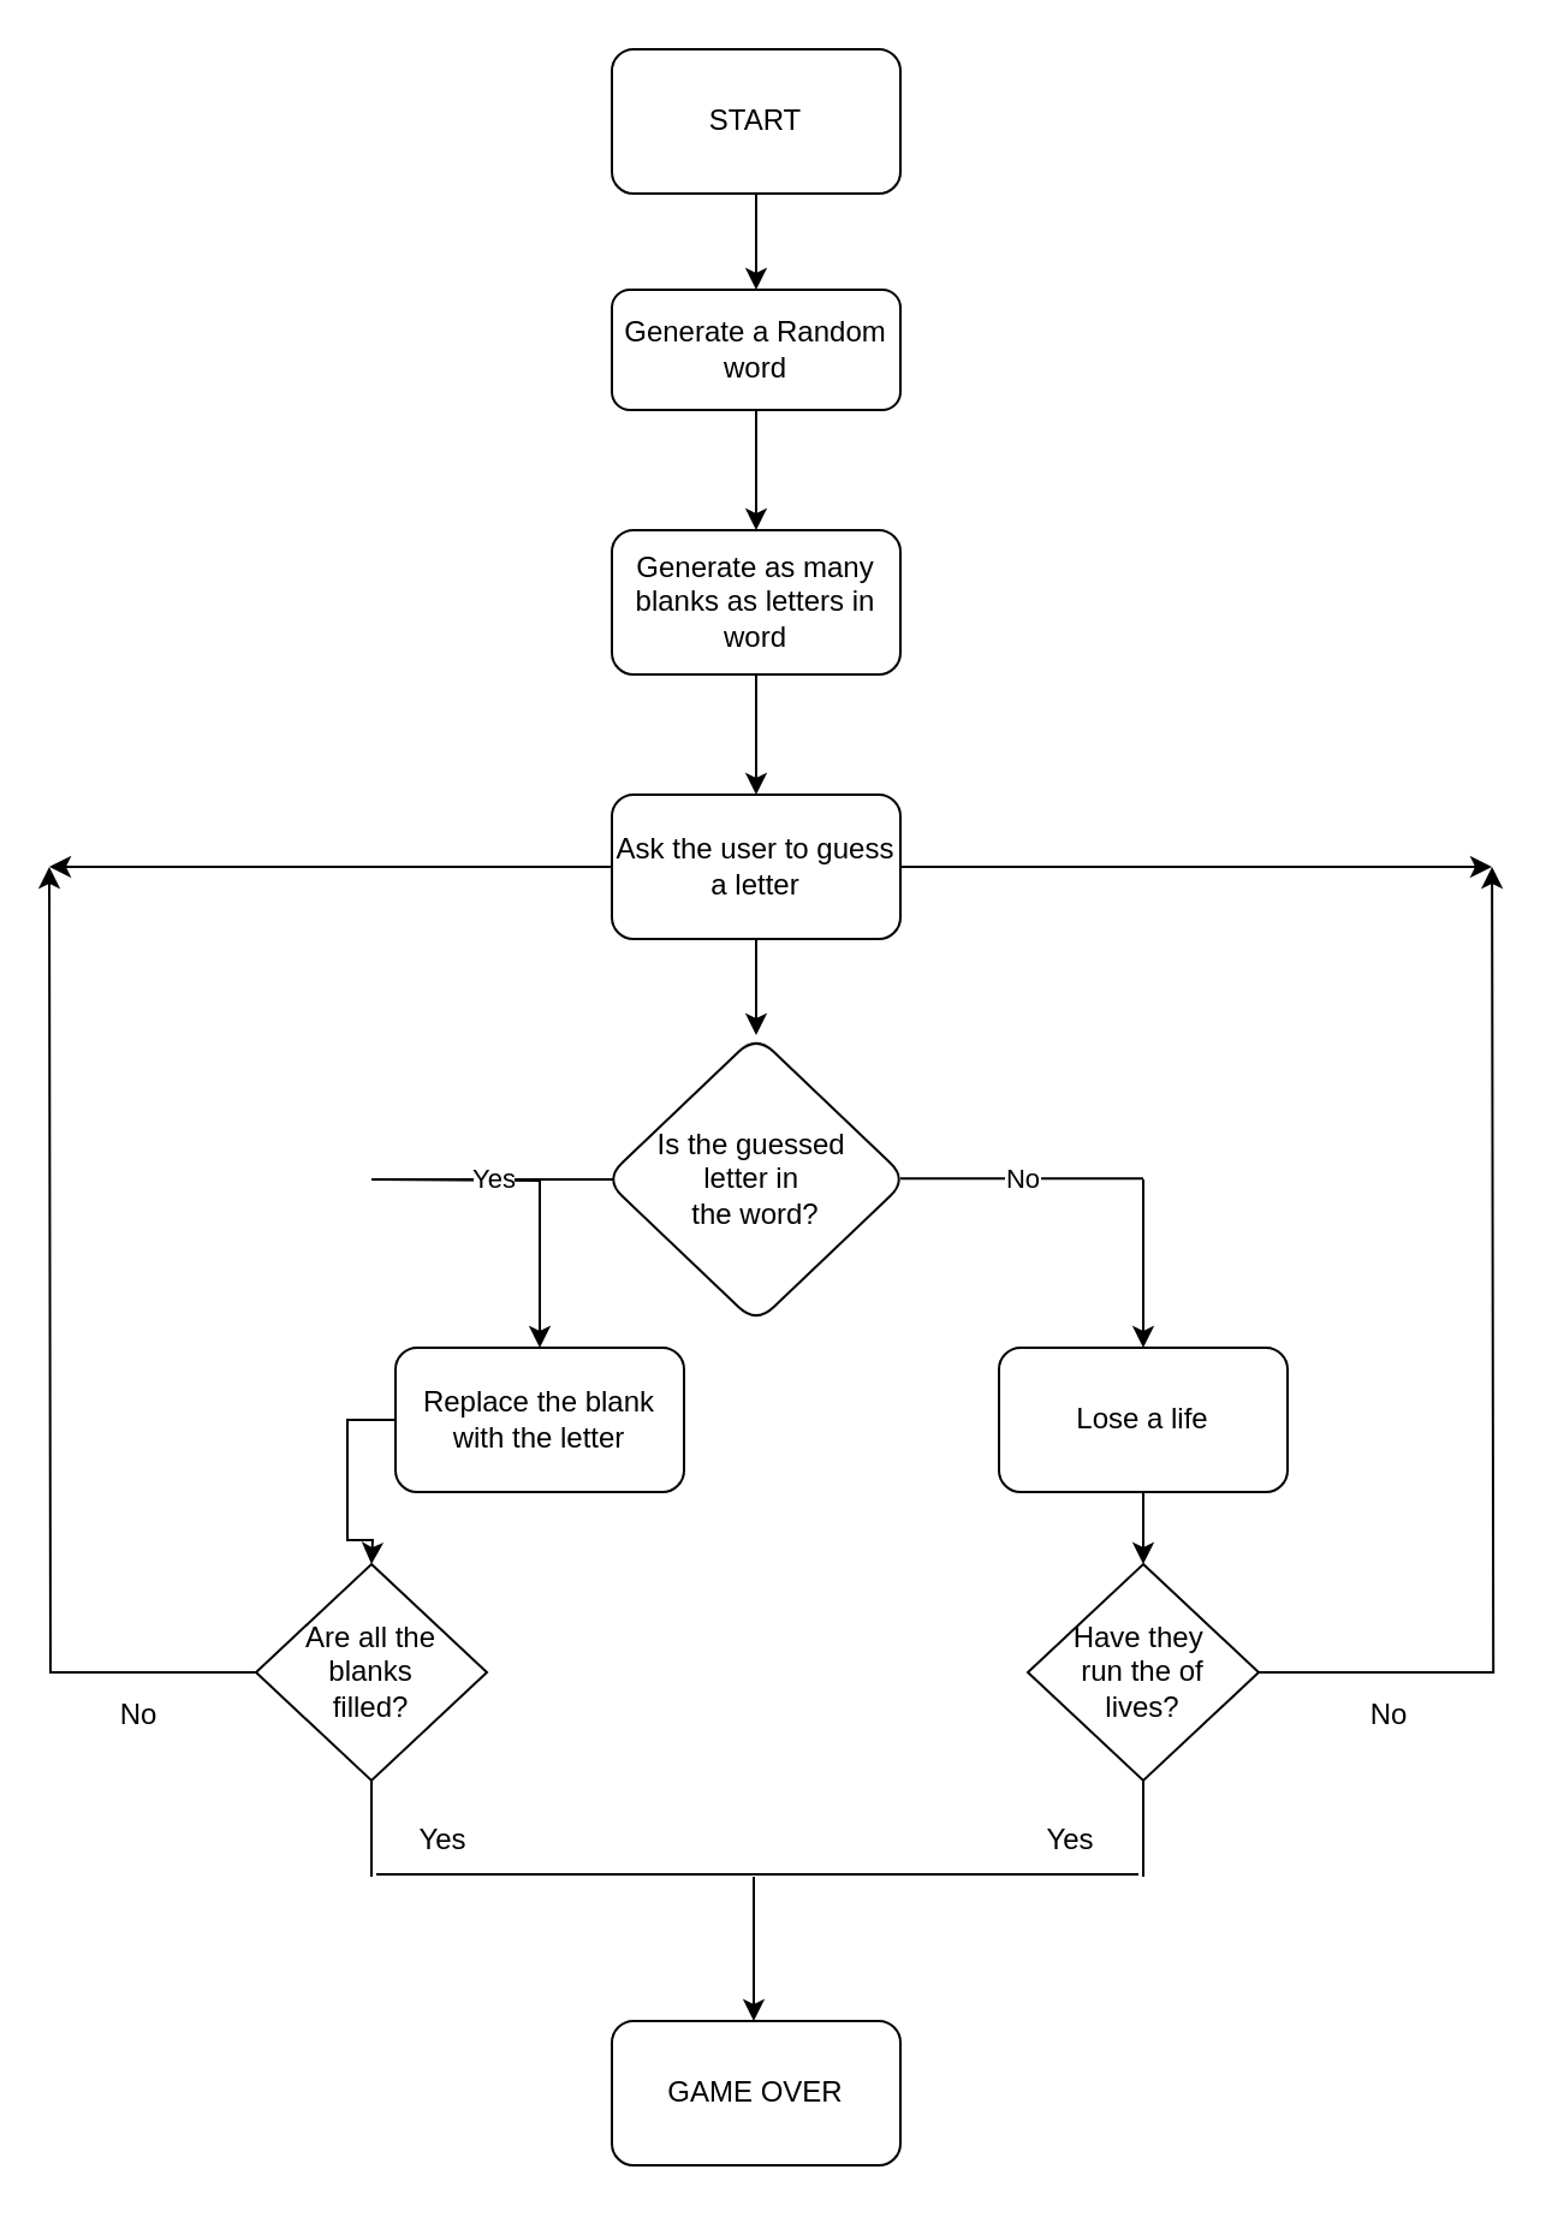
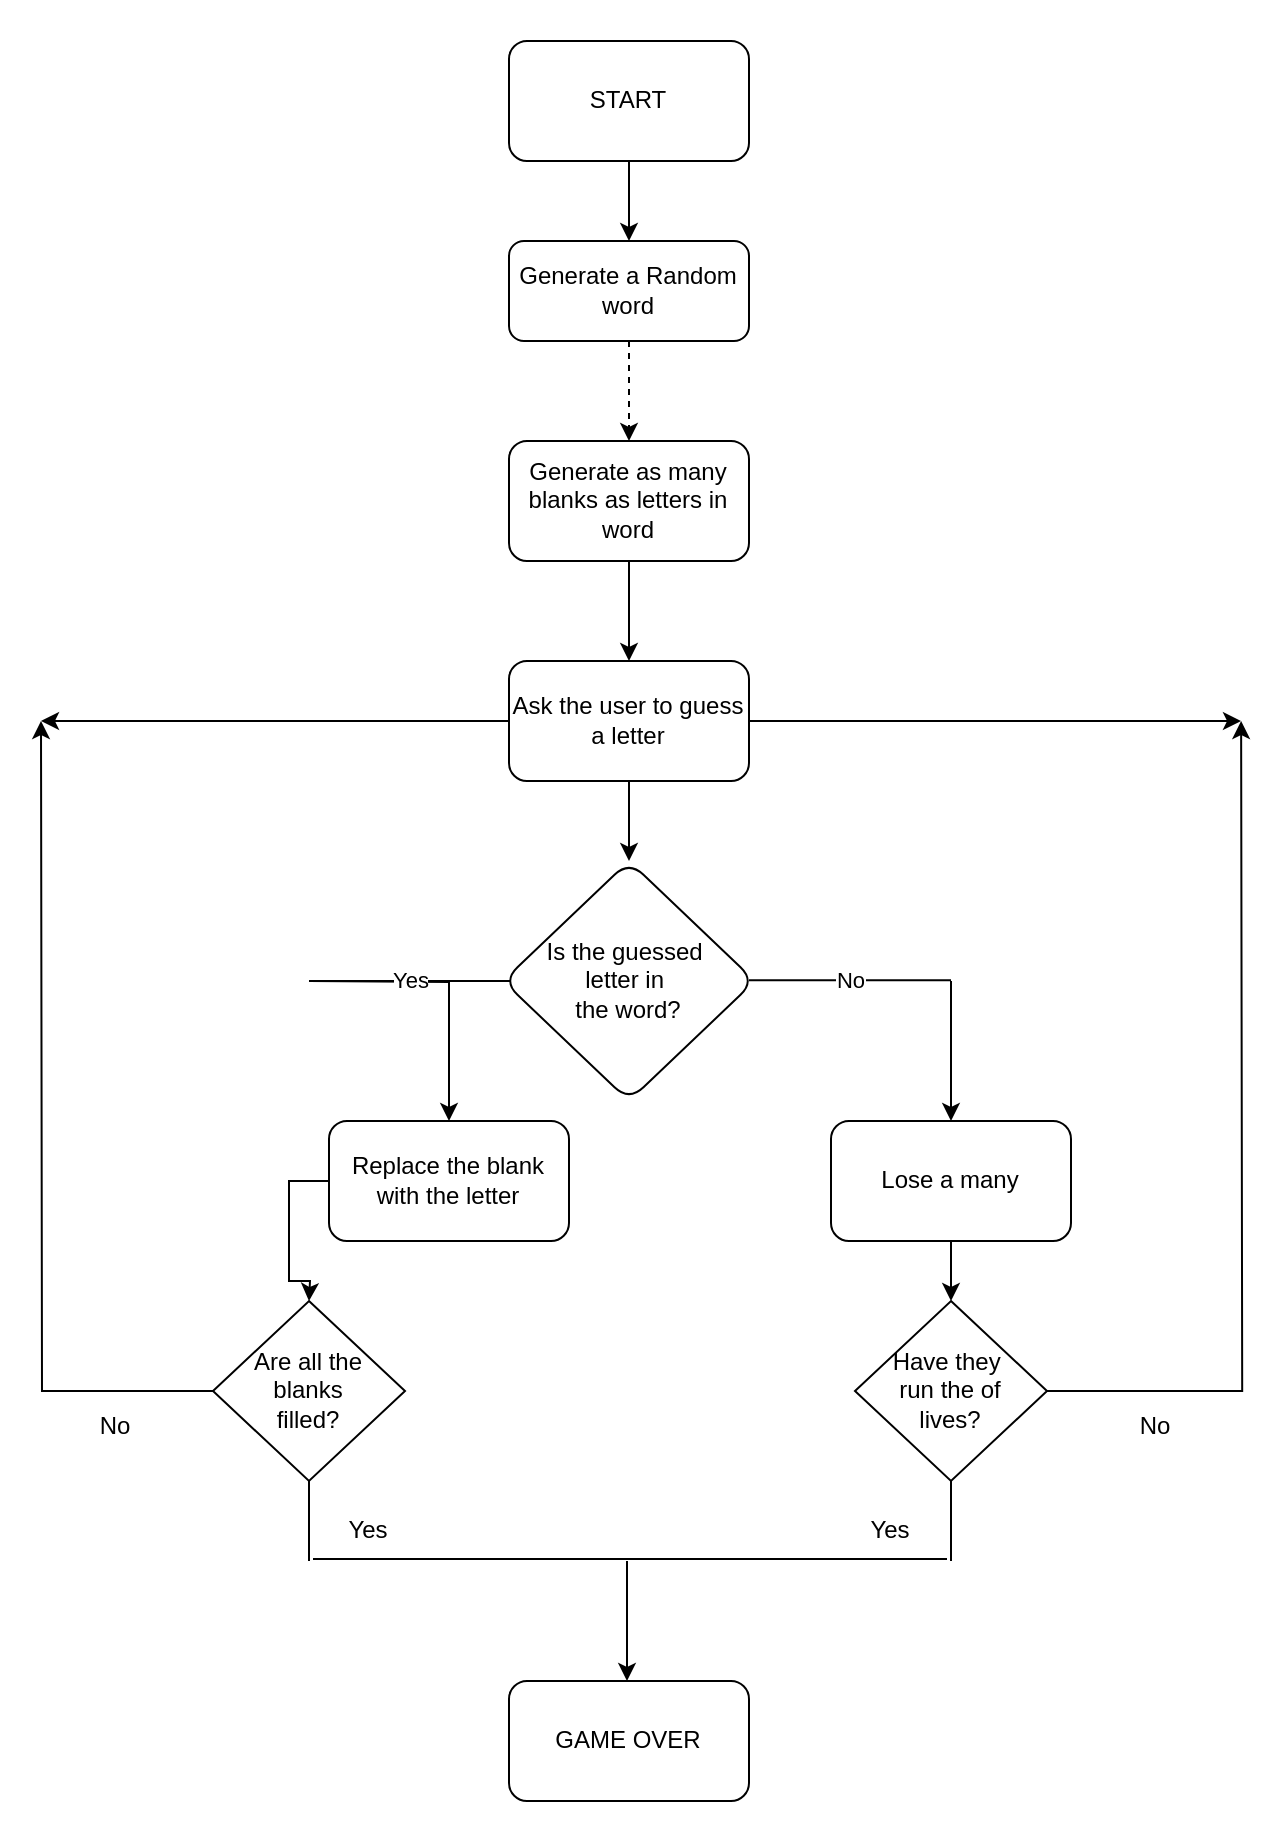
  <mxCell id="0" />
  <mxCell id="1" parent="0" />
  <mxCell id="2" style="edgeStyle=orthogonalEdgeStyle;rounded=0;orthogonalLoop=1;jettySize=auto;html=1;exitX=0.5;exitY=1;exitDx=0;exitDy=0;" edge="1" parent="1"><mxGeometry relative="1" as="geometry"><mxPoint x="120" y="200" as="sourcePoint" /><mxPoint x="120" y="200" as="targetPoint" /></mxGeometry></mxCell>
  <mxCell id="3" value="" style="edgeStyle=orthogonalEdgeStyle;rounded=0;orthogonalLoop=1;jettySize=auto;html=1;" edge="1" parent="1" source="4" target="6"><mxGeometry relative="1" as="geometry" /></mxCell>
  <mxCell id="4" value="START" style="rounded=1;whiteSpace=wrap;html=1;" vertex="1" parent="1"><mxGeometry x="254" y="20" width="120" height="60" as="geometry" /></mxCell>
- <mxCell id="5" value="" style="edgeStyle=orthogonalEdgeStyle;rounded=0;orthogonalLoop=1;jettySize=auto;html=1;" edge="1" parent="1" source="6" target="8"><mxGeometry relative="1" as="geometry" /></mxCell>
+ <mxCell id="5" value="" style="edgeStyle=orthogonalEdgeStyle;rounded=0;orthogonalLoop=1;jettySize=auto;html=1;dashed=1;" edge="1" parent="1" source="6" target="8"><mxGeometry relative="1" as="geometry" /></mxCell>
  <mxCell id="6" value="Generate a Random word" style="whiteSpace=wrap;html=1;rounded=1;" vertex="1" parent="1"><mxGeometry x="254" y="120" width="120" height="50" as="geometry" /></mxCell>
  <mxCell id="7" value="" style="edgeStyle=orthogonalEdgeStyle;rounded=0;orthogonalLoop=1;jettySize=auto;html=1;" edge="1" parent="1" source="8" target="12"><mxGeometry relative="1" as="geometry" /></mxCell>
  <mxCell id="8" value="Generate as many blanks as letters in word" style="whiteSpace=wrap;html=1;rounded=1;" vertex="1" parent="1"><mxGeometry x="254" y="220" width="120" height="60" as="geometry" /></mxCell>
  <mxCell id="9" value="" style="edgeStyle=orthogonalEdgeStyle;rounded=0;orthogonalLoop=1;jettySize=auto;html=1;" edge="1" parent="1" source="12" target="13"><mxGeometry relative="1" as="geometry" /></mxCell>
  <mxCell id="10" style="edgeStyle=orthogonalEdgeStyle;rounded=0;orthogonalLoop=1;jettySize=auto;html=1;" edge="1" parent="1" source="12"><mxGeometry relative="1" as="geometry"><mxPoint x="20" y="360" as="targetPoint" /></mxGeometry></mxCell>
  <mxCell id="11" style="edgeStyle=orthogonalEdgeStyle;rounded=0;orthogonalLoop=1;jettySize=auto;html=1;" edge="1" parent="1" source="12"><mxGeometry relative="1" as="geometry"><mxPoint x="620" y="360" as="targetPoint" /></mxGeometry></mxCell>
  <mxCell id="12" value="Ask the user to guess a letter" style="whiteSpace=wrap;html=1;rounded=1;" vertex="1" parent="1"><mxGeometry x="254" y="330" width="120" height="60" as="geometry" /></mxCell>
  <mxCell id="13" value="Is the guessed&amp;nbsp;&lt;br&gt;letter in&amp;nbsp;&lt;br&gt;the word?" style="rhombus;whiteSpace=wrap;html=1;rounded=1;" vertex="1" parent="1"><mxGeometry x="251" y="430" width="126" height="120" as="geometry" /></mxCell>
  <mxCell id="14" value="" style="edgeStyle=orthogonalEdgeStyle;rounded=0;orthogonalLoop=1;jettySize=auto;html=1;" edge="1" parent="1" target="19"><mxGeometry relative="1" as="geometry"><mxPoint x="154" y="490" as="sourcePoint" /><mxPoint x="154" y="590" as="targetPoint" /></mxGeometry></mxCell>
  <mxCell id="15" value="Yes" style="endArrow=none;html=1;rounded=0;" edge="1" parent="1"><mxGeometry width="50" height="50" relative="1" as="geometry"><mxPoint x="154" y="490" as="sourcePoint" /><mxPoint x="255" y="490" as="targetPoint" /></mxGeometry></mxCell>
  <mxCell id="16" value="No" style="endArrow=none;html=1;rounded=0;" edge="1" parent="1"><mxGeometry width="50" height="50" relative="1" as="geometry"><mxPoint x="374" y="489.6" as="sourcePoint" /><mxPoint x="475" y="489.6" as="targetPoint" /></mxGeometry></mxCell>
  <mxCell id="17" value="" style="edgeStyle=orthogonalEdgeStyle;rounded=0;orthogonalLoop=1;jettySize=auto;html=1;" edge="1" parent="1" target="21"><mxGeometry relative="1" as="geometry"><mxPoint x="475" y="490" as="sourcePoint" /><mxPoint x="475" y="590" as="targetPoint" /><Array as="points"><mxPoint x="475" y="540" /><mxPoint x="475" y="540" /></Array></mxGeometry></mxCell>
  <mxCell id="18" style="edgeStyle=orthogonalEdgeStyle;rounded=0;orthogonalLoop=1;jettySize=auto;html=1;" edge="1" parent="1" source="19"><mxGeometry relative="1" as="geometry"><mxPoint x="154" y="650" as="targetPoint" /></mxGeometry></mxCell>
  <mxCell id="19" value="Replace the blank with the letter" style="rounded=1;whiteSpace=wrap;html=1;" vertex="1" parent="1"><mxGeometry x="164" y="560" width="120" height="60" as="geometry" /></mxCell>
  <mxCell id="20" style="edgeStyle=orthogonalEdgeStyle;rounded=0;orthogonalLoop=1;jettySize=auto;html=1;" edge="1" parent="1" source="21"><mxGeometry relative="1" as="geometry"><mxPoint x="475" y="650" as="targetPoint" /></mxGeometry></mxCell>
- <mxCell id="21" value="Lose a life" style="rounded=1;whiteSpace=wrap;html=1;" vertex="1" parent="1"><mxGeometry x="415" y="560" width="120" height="60" as="geometry" /></mxCell>
+ <mxCell id="21" value="Lose a many" style="rounded=1;whiteSpace=wrap;html=1;" vertex="1" parent="1"><mxGeometry x="415" y="560" width="120" height="60" as="geometry" /></mxCell>
  <mxCell id="22" style="edgeStyle=orthogonalEdgeStyle;rounded=0;orthogonalLoop=1;jettySize=auto;html=1;" edge="1" parent="1" source="23"><mxGeometry relative="1" as="geometry"><mxPoint x="20" y="360" as="targetPoint" /></mxGeometry></mxCell>
  <mxCell id="23" value="Are all the&lt;br&gt;blanks&lt;br&gt;filled?" style="rhombus;whiteSpace=wrap;html=1;" vertex="1" parent="1"><mxGeometry x="106" y="650" width="96" height="90" as="geometry" /></mxCell>
  <mxCell id="24" style="edgeStyle=orthogonalEdgeStyle;rounded=0;orthogonalLoop=1;jettySize=auto;html=1;" edge="1" parent="1" source="25"><mxGeometry relative="1" as="geometry"><mxPoint x="620.059" y="360" as="targetPoint" /></mxGeometry></mxCell>
  <mxCell id="25" value="Have they&amp;nbsp;&lt;br&gt;run the of&lt;br&gt;lives?" style="rhombus;whiteSpace=wrap;html=1;" vertex="1" parent="1"><mxGeometry x="427" y="650" width="96" height="90" as="geometry" /></mxCell>
  <mxCell id="26" value="No" style="text;html=1;align=center;verticalAlign=middle;resizable=0;points=[];autosize=1;strokeColor=none;fillColor=none;" vertex="1" parent="1"><mxGeometry x="557" y="698" width="40" height="30" as="geometry" /></mxCell>
  <mxCell id="27" value="No" style="text;html=1;align=center;verticalAlign=middle;resizable=0;points=[];autosize=1;strokeColor=none;fillColor=none;" vertex="1" parent="1"><mxGeometry x="37" y="698" width="40" height="30" as="geometry" /></mxCell>
  <mxCell id="28" value="" style="endArrow=none;html=1;rounded=0;" edge="1" parent="1"><mxGeometry width="50" height="50" relative="1" as="geometry"><mxPoint x="154" y="780" as="sourcePoint" /><mxPoint x="154" y="740" as="targetPoint" /></mxGeometry></mxCell>
  <mxCell id="29" value="" style="endArrow=none;html=1;rounded=0;" edge="1" parent="1"><mxGeometry width="50" height="50" relative="1" as="geometry"><mxPoint x="475" y="780" as="sourcePoint" /><mxPoint x="475" y="740" as="targetPoint" /></mxGeometry></mxCell>
  <mxCell id="30" value="" style="endArrow=none;html=1;rounded=0;" edge="1" parent="1"><mxGeometry width="50" height="50" relative="1" as="geometry"><mxPoint x="156" y="779" as="sourcePoint" /><mxPoint x="473" y="779" as="targetPoint" /><Array as="points"><mxPoint x="331" y="779" /></Array></mxGeometry></mxCell>
  <mxCell id="31" value="" style="endArrow=classic;html=1;rounded=0;" edge="1" parent="1"><mxGeometry width="50" height="50" relative="1" as="geometry"><mxPoint x="313" y="780" as="sourcePoint" /><mxPoint x="313" y="840" as="targetPoint" /></mxGeometry></mxCell>
  <mxCell id="32" value="Yes" style="text;html=1;strokeColor=none;fillColor=none;align=center;verticalAlign=middle;whiteSpace=wrap;rounded=0;" vertex="1" parent="1"><mxGeometry x="415" y="750" width="60" height="30" as="geometry" /></mxCell>
  <mxCell id="33" value="Yes" style="text;html=1;strokeColor=none;fillColor=none;align=center;verticalAlign=middle;whiteSpace=wrap;rounded=0;" vertex="1" parent="1"><mxGeometry x="154" y="750" width="60" height="30" as="geometry" /></mxCell>
  <mxCell id="34" value="GAME OVER" style="rounded=1;whiteSpace=wrap;html=1;" vertex="1" parent="1"><mxGeometry x="254" y="840" width="120" height="60" as="geometry" /></mxCell>
